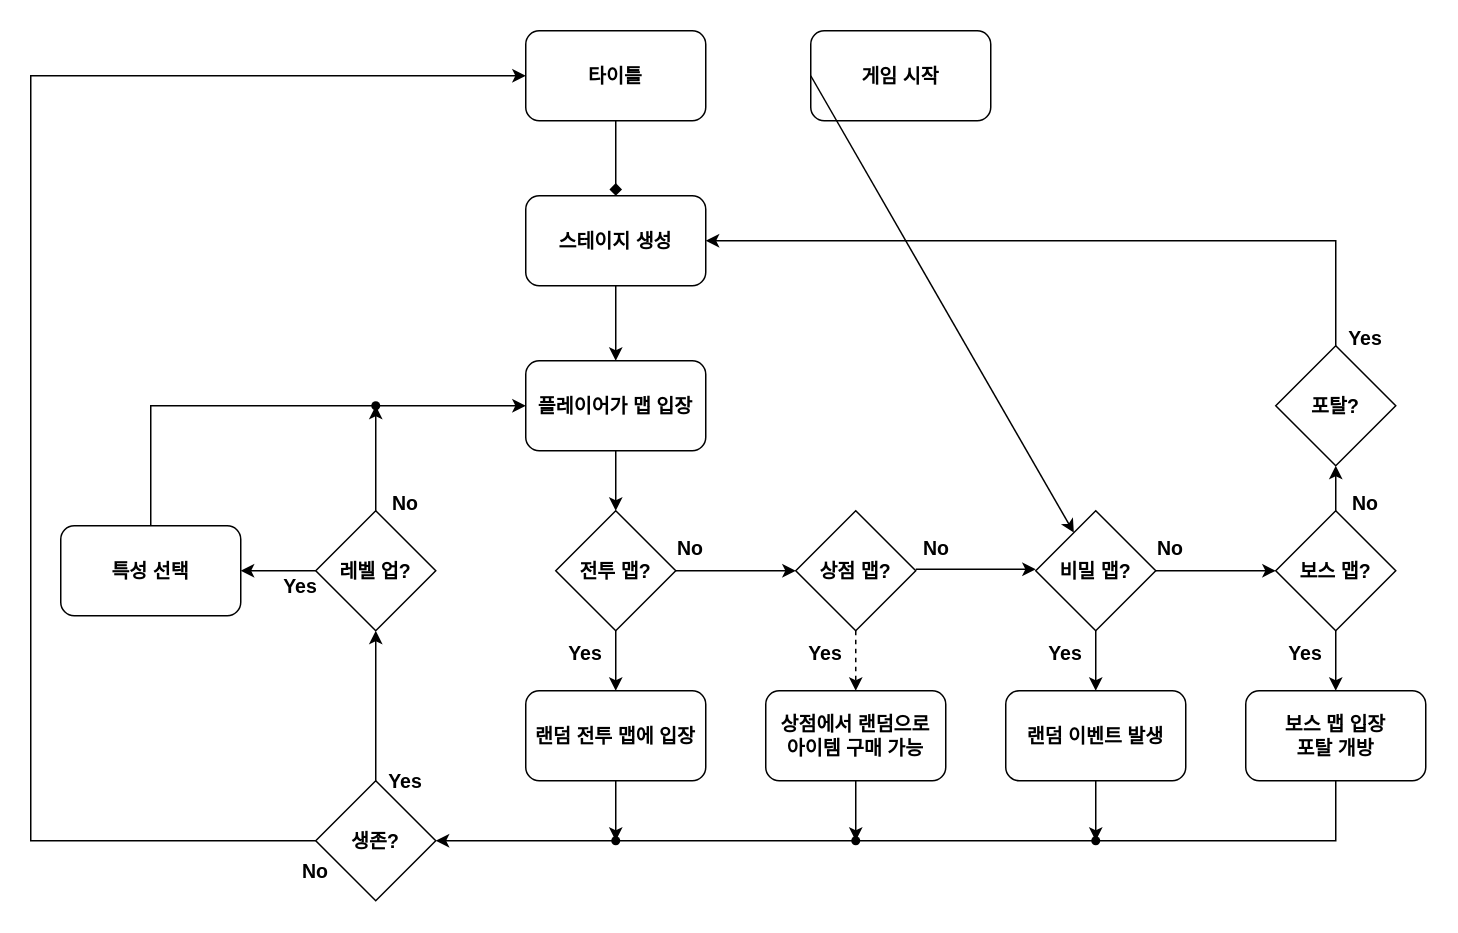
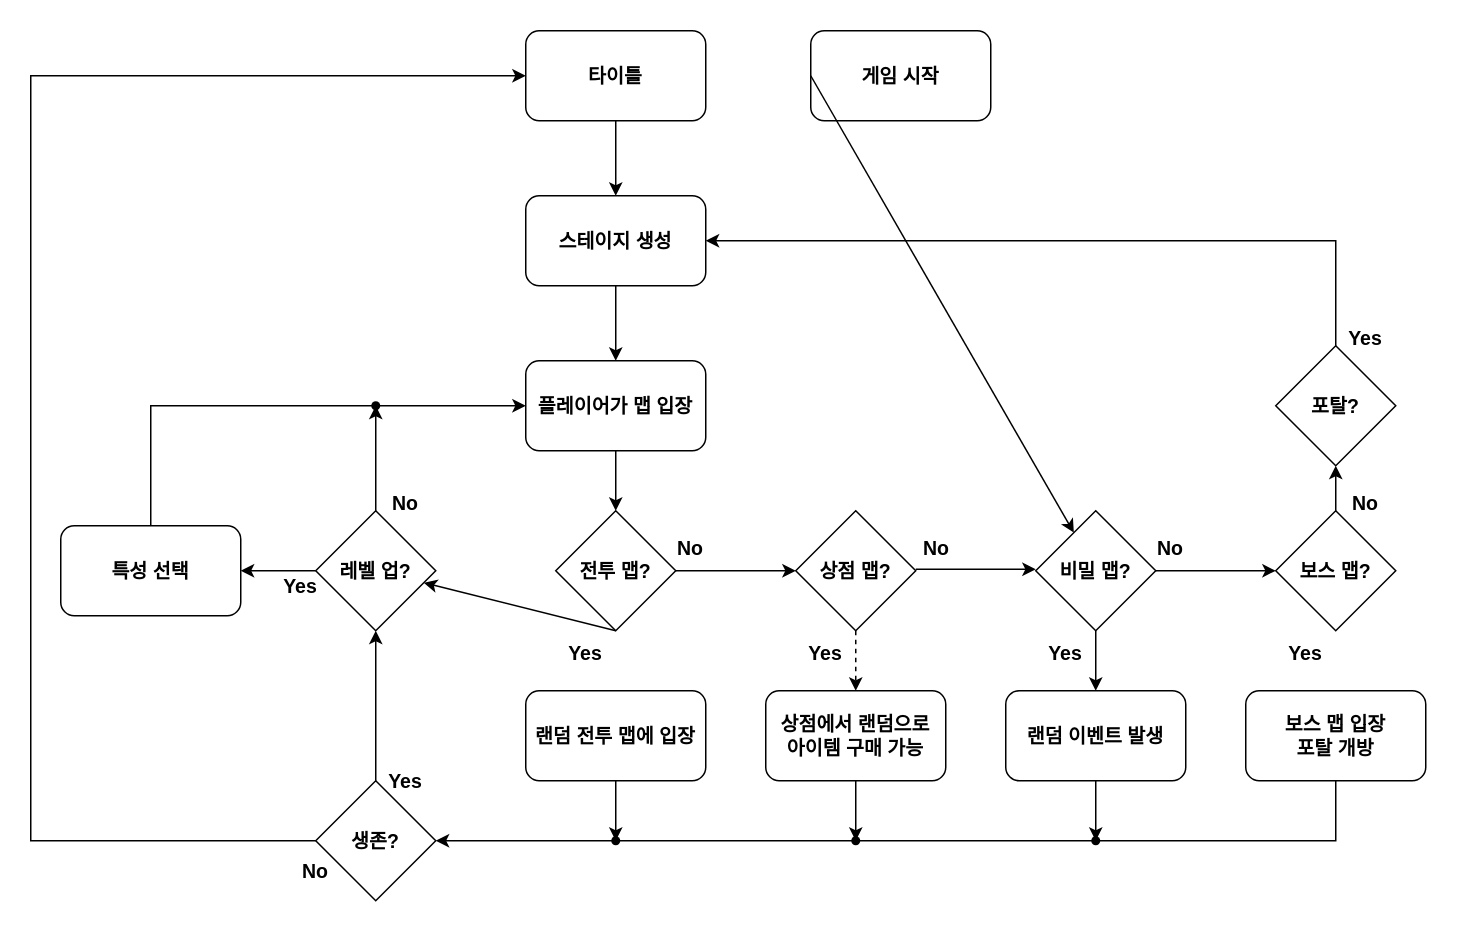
  <mxCell id="0" />
  <mxCell id="1" parent="0" />
- <mxCell id="2" value="" style="edgeStyle=orthogonalEdgeStyle;rounded=0;orthogonalLoop=1;jettySize=auto;html=1;fontStyle=1;fontFamily=Helvetica;fontSize=13;endArrow=diamond;" edge="1" parent="1" source="3" target="4"><mxGeometry relative="1" as="geometry" /></mxCell>
+ <mxCell id="2" value="" style="edgeStyle=orthogonalEdgeStyle;rounded=0;orthogonalLoop=1;jettySize=auto;html=1;fontStyle=1;fontFamily=Helvetica;fontSize=13;" edge="1" parent="1" source="3" target="4"><mxGeometry relative="1" as="geometry" /></mxCell>
  <mxCell id="3" value="타이틀" style="rounded=1;whiteSpace=wrap;html=1;fontStyle=1;fontFamily=Helvetica;fontSize=13;" vertex="1" parent="1"><mxGeometry x="350" y="20" width="120" height="60" as="geometry" /></mxCell>
  <mxCell id="4" value="스테이지 생성" style="rounded=1;whiteSpace=wrap;html=1;fontStyle=1;fontFamily=Helvetica;fontSize=13;" vertex="1" parent="1"><mxGeometry x="350" y="130" width="120" height="60" as="geometry" /></mxCell>
  <mxCell id="5" value="플레이어가 맵 입장" style="rounded=1;whiteSpace=wrap;html=1;fontStyle=1;fontFamily=Helvetica;fontSize=13;" vertex="1" parent="1"><mxGeometry x="350" y="240" width="120" height="60" as="geometry" /></mxCell>
  <mxCell id="6" value="전투 맵?" style="rhombus;whiteSpace=wrap;html=1;fontStyle=1;fontFamily=Helvetica;fontSize=13;" vertex="1" parent="1"><mxGeometry x="370" y="340" width="80" height="80" as="geometry" /></mxCell>
  <mxCell id="7" value="비밀 맵?" style="rhombus;whiteSpace=wrap;html=1;fontStyle=1;fontFamily=Helvetica;fontSize=13;" vertex="1" parent="1"><mxGeometry x="690" y="340" width="80" height="80" as="geometry" /></mxCell>
  <mxCell id="8" value="상점 맵?" style="rhombus;whiteSpace=wrap;html=1;fontStyle=1;fontFamily=Helvetica;fontSize=13;" vertex="1" parent="1"><mxGeometry x="530" y="340" width="80" height="80" as="geometry" /></mxCell>
  <mxCell id="9" value="생존?" style="rhombus;whiteSpace=wrap;html=1;fontStyle=1;fontFamily=Helvetica;fontSize=13;" vertex="1" parent="1"><mxGeometry x="210" y="520" width="80" height="80" as="geometry" /></mxCell>
  <mxCell id="10" value="랜덤 전투 맵에 입장" style="rounded=1;whiteSpace=wrap;html=1;fontStyle=1;fontFamily=Helvetica;fontSize=13;" vertex="1" parent="1"><mxGeometry x="350" y="460" width="120" height="60" as="geometry" /></mxCell>
  <mxCell id="11" value="상점에서 랜덤으로&lt;br style=&quot;font-size: 13px;&quot;&gt;아이템 구매 가능" style="rounded=1;whiteSpace=wrap;html=1;fontStyle=1;fontFamily=Helvetica;fontSize=13;" vertex="1" parent="1"><mxGeometry x="510" y="460" width="120" height="60" as="geometry" /></mxCell>
  <mxCell id="12" value="랜덤 이벤트 발생" style="rounded=1;whiteSpace=wrap;html=1;fontStyle=1;fontFamily=Helvetica;fontSize=13;" vertex="1" parent="1"><mxGeometry x="670" y="460" width="120" height="60" as="geometry" /></mxCell>
  <mxCell id="13" value="" style="endArrow=classic;html=1;rounded=0;exitX=0.5;exitY=1;exitDx=0;exitDy=0;fontStyle=1;fontFamily=Helvetica;fontSize=13;" edge="1" parent="1" source="4" target="5"><mxGeometry width="50" height="50" relative="1" as="geometry"><mxPoint x="740" y="450" as="sourcePoint" /><mxPoint x="790" y="400" as="targetPoint" /></mxGeometry></mxCell>
  <mxCell id="14" value="" style="endArrow=classic;html=1;rounded=0;exitX=0.5;exitY=1;exitDx=0;exitDy=0;entryX=0.5;entryY=0;entryDx=0;entryDy=0;fontStyle=1;fontFamily=Helvetica;fontSize=13;" edge="1" parent="1" source="5" target="6"><mxGeometry width="50" height="50" relative="1" as="geometry"><mxPoint x="740" y="450" as="sourcePoint" /><mxPoint x="790" y="400" as="targetPoint" /></mxGeometry></mxCell>
- <mxCell id="15" value="" style="endArrow=classic;html=1;rounded=0;exitX=0.5;exitY=1;exitDx=0;exitDy=0;entryX=0.5;entryY=0;entryDx=0;entryDy=0;fontStyle=1;fontFamily=Helvetica;fontSize=13;" edge="1" parent="1" source="6" target="10"><mxGeometry width="50" height="50" relative="1" as="geometry"><mxPoint x="740" y="450" as="sourcePoint" /><mxPoint x="460" y="430" as="targetPoint" /></mxGeometry></mxCell>
+ <mxCell id="15" value="" style="endArrow=classic;html=1;rounded=0;exitX=0.5;exitY=1;exitDx=0;exitDy=0;fontStyle=1;fontFamily=Helvetica;fontSize=13;" edge="1" parent="1" source="6" target="30"><mxGeometry width="50" height="50" relative="1" as="geometry"><mxPoint x="740" y="450" as="sourcePoint" /><mxPoint x="460" y="430" as="targetPoint" /></mxGeometry></mxCell>
  <mxCell id="16" value="" style="endArrow=classic;html=1;rounded=0;exitX=1;exitY=0.5;exitDx=0;exitDy=0;entryX=0;entryY=0.5;entryDx=0;entryDy=0;fontStyle=1;fontFamily=Helvetica;fontSize=13;" edge="1" parent="1" source="6" target="8"><mxGeometry width="50" height="50" relative="1" as="geometry"><mxPoint x="740" y="450" as="sourcePoint" /><mxPoint x="790" y="400" as="targetPoint" /></mxGeometry></mxCell>
  <mxCell id="17" value="" style="endArrow=classic;html=1;rounded=0;exitX=1;exitY=0.5;exitDx=0;exitDy=0;entryX=0;entryY=0.5;entryDx=0;entryDy=0;fontStyle=1;fontFamily=Helvetica;fontSize=13;" edge="1" parent="1"><mxGeometry width="50" height="50" relative="1" as="geometry"><mxPoint x="610" y="379" as="sourcePoint" /><mxPoint x="690" y="379" as="targetPoint" /></mxGeometry></mxCell>
  <mxCell id="18" value="" style="endArrow=classic;html=1;rounded=0;exitX=0.5;exitY=1;exitDx=0;exitDy=0;entryX=0.5;entryY=0;entryDx=0;entryDy=0;fontStyle=1;fontFamily=Helvetica;fontSize=13;dashed=1;" edge="1" parent="1" source="8" target="11"><mxGeometry width="50" height="50" relative="1" as="geometry"><mxPoint x="420" y="430" as="sourcePoint" /><mxPoint x="420" y="470" as="targetPoint" /></mxGeometry></mxCell>
  <mxCell id="19" value="" style="endArrow=classic;html=1;rounded=0;exitX=0.5;exitY=1;exitDx=0;exitDy=0;entryX=0.5;entryY=0;entryDx=0;entryDy=0;fontStyle=1;fontFamily=Helvetica;fontSize=13;" edge="1" parent="1" source="7" target="12"><mxGeometry width="50" height="50" relative="1" as="geometry"><mxPoint x="430" y="440" as="sourcePoint" /><mxPoint x="430" y="480" as="targetPoint" /></mxGeometry></mxCell>
  <mxCell id="20" value="보스 맵 입장&lt;br style=&quot;font-size: 13px;&quot;&gt;포탈 개방" style="rounded=1;whiteSpace=wrap;html=1;fontStyle=1;fontFamily=Helvetica;fontSize=13;" vertex="1" parent="1"><mxGeometry x="830" y="460" width="120" height="60" as="geometry" /></mxCell>
  <mxCell id="21" value="보스 맵?" style="rhombus;whiteSpace=wrap;html=1;fontStyle=1;fontFamily=Helvetica;fontSize=13;" vertex="1" parent="1"><mxGeometry x="850" y="340" width="80" height="80" as="geometry" /></mxCell>
  <mxCell id="22" value="" style="endArrow=classic;html=1;rounded=0;exitX=1;exitY=0.5;exitDx=0;exitDy=0;entryX=0;entryY=0.5;entryDx=0;entryDy=0;fontStyle=1;fontFamily=Helvetica;fontSize=13;" edge="1" parent="1" source="7" target="21"><mxGeometry width="50" height="50" relative="1" as="geometry"><mxPoint x="620" y="389" as="sourcePoint" /><mxPoint x="700" y="389" as="targetPoint" /></mxGeometry></mxCell>
  <mxCell id="23" value="포탈?" style="rhombus;whiteSpace=wrap;html=1;fontStyle=1;fontFamily=Helvetica;fontSize=13;" vertex="1" parent="1"><mxGeometry x="850" y="230" width="80" height="80" as="geometry" /></mxCell>
- <mxCell id="24" value="" style="endArrow=classic;html=1;rounded=0;exitX=0.5;exitY=1;exitDx=0;exitDy=0;entryX=0.5;entryY=0;entryDx=0;entryDy=0;fontStyle=1;fontFamily=Helvetica;fontSize=13;" edge="1" parent="1" source="21" target="20"><mxGeometry width="50" height="50" relative="1" as="geometry"><mxPoint x="740" y="430" as="sourcePoint" /><mxPoint x="740" y="470" as="targetPoint" /></mxGeometry></mxCell>
  <mxCell id="25" value="" style="endArrow=classic;html=1;rounded=0;exitX=0.5;exitY=1;exitDx=0;exitDy=0;entryX=0.5;entryY=0;entryDx=0;entryDy=0;fontStyle=1;fontFamily=Helvetica;fontSize=13;" edge="1" parent="1" source="10"><mxGeometry width="50" height="50" relative="1" as="geometry"><mxPoint x="560" y="430" as="sourcePoint" /><mxPoint x="410" y="560" as="targetPoint" /></mxGeometry></mxCell>
  <mxCell id="26" value="" style="endArrow=classic;html=1;rounded=0;exitDx=0;exitDy=0;fontStyle=1;fontFamily=Helvetica;fontSize=13;" edge="1" parent="1" source="43"><mxGeometry width="50" height="50" relative="1" as="geometry"><mxPoint x="560" y="430" as="sourcePoint" /><mxPoint x="570" y="560" as="targetPoint" /></mxGeometry></mxCell>
  <mxCell id="27" value="" style="endArrow=classic;html=1;rounded=0;exitDx=0;exitDy=0;fontStyle=1;fontFamily=Helvetica;fontSize=13;" edge="1" parent="1" source="41"><mxGeometry width="50" height="50" relative="1" as="geometry"><mxPoint x="560" y="430" as="sourcePoint" /><mxPoint x="730" y="560" as="targetPoint" /></mxGeometry></mxCell>
  <mxCell id="28" value="게임 시작" style="rounded=1;whiteSpace=wrap;html=1;fontStyle=1;fontFamily=Helvetica;fontSize=13;" vertex="1" parent="1"><mxGeometry x="540" y="20" width="120" height="60" as="geometry" /></mxCell>
  <mxCell id="29" value="" style="endArrow=classic;html=1;rounded=0;exitX=0;exitY=0.5;exitDx=0;exitDy=0;fontStyle=1;fontFamily=Helvetica;fontSize=13;" edge="1" parent="1" source="28" target="7"><mxGeometry width="50" height="50" relative="1" as="geometry"><mxPoint x="520" y="170" as="sourcePoint" /><mxPoint x="480" y="170" as="targetPoint" /></mxGeometry></mxCell>
  <mxCell id="30" value="레벨 업?" style="rhombus;whiteSpace=wrap;html=1;fontStyle=1;fontFamily=Helvetica;fontSize=13;" vertex="1" parent="1"><mxGeometry x="210" y="340" width="80" height="80" as="geometry" /></mxCell>
  <mxCell id="31" value="특성 선택" style="rounded=1;whiteSpace=wrap;html=1;fontStyle=1;fontFamily=Helvetica;fontSize=13;" vertex="1" parent="1"><mxGeometry x="40" y="350" width="120" height="60" as="geometry" /></mxCell>
  <mxCell id="32" value="Yes" style="text;html=1;strokeColor=none;fillColor=none;align=center;verticalAlign=middle;whiteSpace=wrap;rounded=0;fontStyle=1;fontSize=13;" vertex="1" parent="1"><mxGeometry x="360" y="420" width="60" height="30" as="geometry" /></mxCell>
  <mxCell id="33" value="Yes" style="text;html=1;strokeColor=none;fillColor=none;align=center;verticalAlign=middle;whiteSpace=wrap;rounded=0;fontStyle=1;fontSize=13;" vertex="1" parent="1"><mxGeometry x="520" y="420" width="60" height="30" as="geometry" /></mxCell>
  <mxCell id="34" value="Yes" style="text;html=1;strokeColor=none;fillColor=none;align=center;verticalAlign=middle;whiteSpace=wrap;rounded=0;fontStyle=1;fontSize=13;" vertex="1" parent="1"><mxGeometry x="680" y="420" width="60" height="30" as="geometry" /></mxCell>
  <mxCell id="35" value="Yes" style="text;html=1;strokeColor=none;fillColor=none;align=center;verticalAlign=middle;whiteSpace=wrap;rounded=0;fontStyle=1;fontSize=13;" vertex="1" parent="1"><mxGeometry x="840" y="420" width="60" height="30" as="geometry" /></mxCell>
  <mxCell id="36" value="No" style="text;html=1;strokeColor=none;fillColor=none;align=center;verticalAlign=middle;whiteSpace=wrap;rounded=0;fontStyle=1;fontSize=13;" vertex="1" parent="1"><mxGeometry x="430" y="350" width="60" height="30" as="geometry" /></mxCell>
  <mxCell id="37" value="No" style="text;html=1;strokeColor=none;fillColor=none;align=center;verticalAlign=middle;whiteSpace=wrap;rounded=0;fontStyle=1;fontSize=13;" vertex="1" parent="1"><mxGeometry x="594" y="350" width="60" height="30" as="geometry" /></mxCell>
  <mxCell id="38" value="No" style="text;html=1;strokeColor=none;fillColor=none;align=center;verticalAlign=middle;whiteSpace=wrap;rounded=0;fontStyle=1;fontSize=13;" vertex="1" parent="1"><mxGeometry x="750" y="350" width="60" height="30" as="geometry" /></mxCell>
  <mxCell id="39" value="" style="endArrow=classic;html=1;rounded=0;exitX=0.5;exitY=1;exitDx=0;exitDy=0;entryX=1;entryY=0.5;entryDx=0;entryDy=0;" edge="1" parent="1" source="20" target="9"><mxGeometry width="50" height="50" relative="1" as="geometry"><mxPoint x="710" y="280" as="sourcePoint" /><mxPoint x="320" y="560" as="targetPoint" /><Array as="points"><mxPoint x="890" y="560" /></Array></mxGeometry></mxCell>
  <mxCell id="40" value="" style="endArrow=classic;html=1;rounded=0;exitX=0.5;exitY=1;exitDx=0;exitDy=0;fontStyle=1;fontFamily=Helvetica;fontSize=13;" edge="1" parent="1" source="12" target="41"><mxGeometry width="50" height="50" relative="1" as="geometry"><mxPoint x="730" y="520" as="sourcePoint" /><mxPoint x="730" y="560" as="targetPoint" /></mxGeometry></mxCell>
  <mxCell id="41" value="" style="shape=waypoint;sketch=0;fillStyle=solid;size=6;pointerEvents=1;points=[];fillColor=none;resizable=0;rotatable=0;perimeter=centerPerimeter;snapToPoint=1;" vertex="1" parent="1"><mxGeometry x="720" y="550" width="20" height="20" as="geometry" /></mxCell>
  <mxCell id="42" value="" style="endArrow=classic;html=1;rounded=0;exitX=0.5;exitY=1;exitDx=0;exitDy=0;fontStyle=1;fontFamily=Helvetica;fontSize=13;" edge="1" parent="1" source="11" target="43"><mxGeometry width="50" height="50" relative="1" as="geometry"><mxPoint x="570" y="520" as="sourcePoint" /><mxPoint x="570" y="560" as="targetPoint" /></mxGeometry></mxCell>
  <mxCell id="43" value="" style="shape=waypoint;sketch=0;fillStyle=solid;size=6;pointerEvents=1;points=[];fillColor=none;resizable=0;rotatable=0;perimeter=centerPerimeter;snapToPoint=1;" vertex="1" parent="1"><mxGeometry x="560" y="550" width="20" height="20" as="geometry" /></mxCell>
  <mxCell id="44" value="" style="shape=waypoint;sketch=0;fillStyle=solid;size=6;pointerEvents=1;points=[];fillColor=none;resizable=0;rotatable=0;perimeter=centerPerimeter;snapToPoint=1;" vertex="1" parent="1"><mxGeometry x="400" y="550" width="20" height="20" as="geometry" /></mxCell>
  <mxCell id="45" value="" style="endArrow=classic;html=1;rounded=0;exitX=0.5;exitY=0;exitDx=0;exitDy=0;entryX=0.5;entryY=1;entryDx=0;entryDy=0;" edge="1" parent="1" source="9" target="30"><mxGeometry width="50" height="50" relative="1" as="geometry"><mxPoint x="200" y="330" as="sourcePoint" /><mxPoint x="250" y="280" as="targetPoint" /></mxGeometry></mxCell>
  <mxCell id="46" value="" style="endArrow=classic;html=1;rounded=0;exitX=0;exitY=0.5;exitDx=0;exitDy=0;entryX=0;entryY=0.5;entryDx=0;entryDy=0;" edge="1" parent="1" source="9" target="3"><mxGeometry width="50" height="50" relative="1" as="geometry"><mxPoint x="250" y="530" as="sourcePoint" /><mxPoint x="250" y="430" as="targetPoint" /><Array as="points"><mxPoint x="20" y="560" /><mxPoint x="20" y="50" /></Array></mxGeometry></mxCell>
  <mxCell id="47" value="" style="endArrow=classic;html=1;rounded=0;exitX=0;exitY=0.5;exitDx=0;exitDy=0;entryX=1;entryY=0.5;entryDx=0;entryDy=0;" edge="1" parent="1" source="30" target="31"><mxGeometry width="50" height="50" relative="1" as="geometry"><mxPoint x="200" y="330" as="sourcePoint" /><mxPoint x="250" y="280" as="targetPoint" /></mxGeometry></mxCell>
  <mxCell id="48" value="" style="endArrow=classic;html=1;rounded=0;exitX=0.5;exitY=0;exitDx=0;exitDy=0;entryX=0;entryY=0.5;entryDx=0;entryDy=0;" edge="1" parent="1" source="31" target="5"><mxGeometry width="50" height="50" relative="1" as="geometry"><mxPoint x="340" y="330" as="sourcePoint" /><mxPoint x="250" y="270" as="targetPoint" /><Array as="points"><mxPoint x="100" y="270" /></Array></mxGeometry></mxCell>
  <mxCell id="49" value="" style="shape=waypoint;sketch=0;fillStyle=solid;size=6;pointerEvents=1;points=[];fillColor=none;resizable=0;rotatable=0;perimeter=centerPerimeter;snapToPoint=1;" vertex="1" parent="1"><mxGeometry x="240" y="260" width="20" height="20" as="geometry" /></mxCell>
  <mxCell id="50" value="" style="endArrow=classic;html=1;rounded=0;exitX=0.5;exitY=0;exitDx=0;exitDy=0;" edge="1" parent="1" source="30" target="49"><mxGeometry width="50" height="50" relative="1" as="geometry"><mxPoint x="340" y="330" as="sourcePoint" /><mxPoint x="390" y="280" as="targetPoint" /></mxGeometry></mxCell>
  <mxCell id="51" value="" style="endArrow=classic;html=1;rounded=0;exitX=0.5;exitY=0;exitDx=0;exitDy=0;entryX=0.5;entryY=1;entryDx=0;entryDy=0;" edge="1" parent="1" source="21" target="23"><mxGeometry width="50" height="50" relative="1" as="geometry"><mxPoint x="560" y="290" as="sourcePoint" /><mxPoint x="610" y="240" as="targetPoint" /></mxGeometry></mxCell>
  <mxCell id="52" value="" style="endArrow=classic;html=1;rounded=0;exitX=0.5;exitY=0;exitDx=0;exitDy=0;entryX=1;entryY=0.5;entryDx=0;entryDy=0;" edge="1" parent="1" source="23" target="4"><mxGeometry width="50" height="50" relative="1" as="geometry"><mxPoint x="560" y="290" as="sourcePoint" /><mxPoint x="610" y="240" as="targetPoint" /><Array as="points"><mxPoint x="890" y="160" /></Array></mxGeometry></mxCell>
  <mxCell id="53" value="Yes" style="text;html=1;strokeColor=none;fillColor=none;align=center;verticalAlign=middle;whiteSpace=wrap;rounded=0;fontStyle=1;fontSize=13;" vertex="1" parent="1"><mxGeometry x="880" y="210" width="60" height="30" as="geometry" /></mxCell>
  <mxCell id="54" value="Yes" style="text;html=1;strokeColor=none;fillColor=none;align=center;verticalAlign=middle;whiteSpace=wrap;rounded=0;fontStyle=1;fontSize=13;" vertex="1" parent="1"><mxGeometry x="240" y="505" width="60" height="30" as="geometry" /></mxCell>
  <mxCell id="55" value="Yes" style="text;html=1;strokeColor=none;fillColor=none;align=center;verticalAlign=middle;whiteSpace=wrap;rounded=0;fontStyle=1;fontSize=13;" vertex="1" parent="1"><mxGeometry x="170" y="375" width="60" height="30" as="geometry" /></mxCell>
  <mxCell id="56" value="No" style="text;html=1;strokeColor=none;fillColor=none;align=center;verticalAlign=middle;whiteSpace=wrap;rounded=0;fontStyle=1;fontSize=13;" vertex="1" parent="1"><mxGeometry x="240" y="320" width="60" height="30" as="geometry" /></mxCell>
  <mxCell id="57" value="No" style="text;html=1;strokeColor=none;fillColor=none;align=center;verticalAlign=middle;whiteSpace=wrap;rounded=0;fontStyle=1;fontSize=13;" vertex="1" parent="1"><mxGeometry x="180" y="565" width="60" height="30" as="geometry" /></mxCell>
  <mxCell id="58" value="No" style="text;html=1;strokeColor=none;fillColor=none;align=center;verticalAlign=middle;whiteSpace=wrap;rounded=0;fontStyle=1;fontSize=13;" vertex="1" parent="1"><mxGeometry x="880" y="320" width="60" height="30" as="geometry" /></mxCell>
